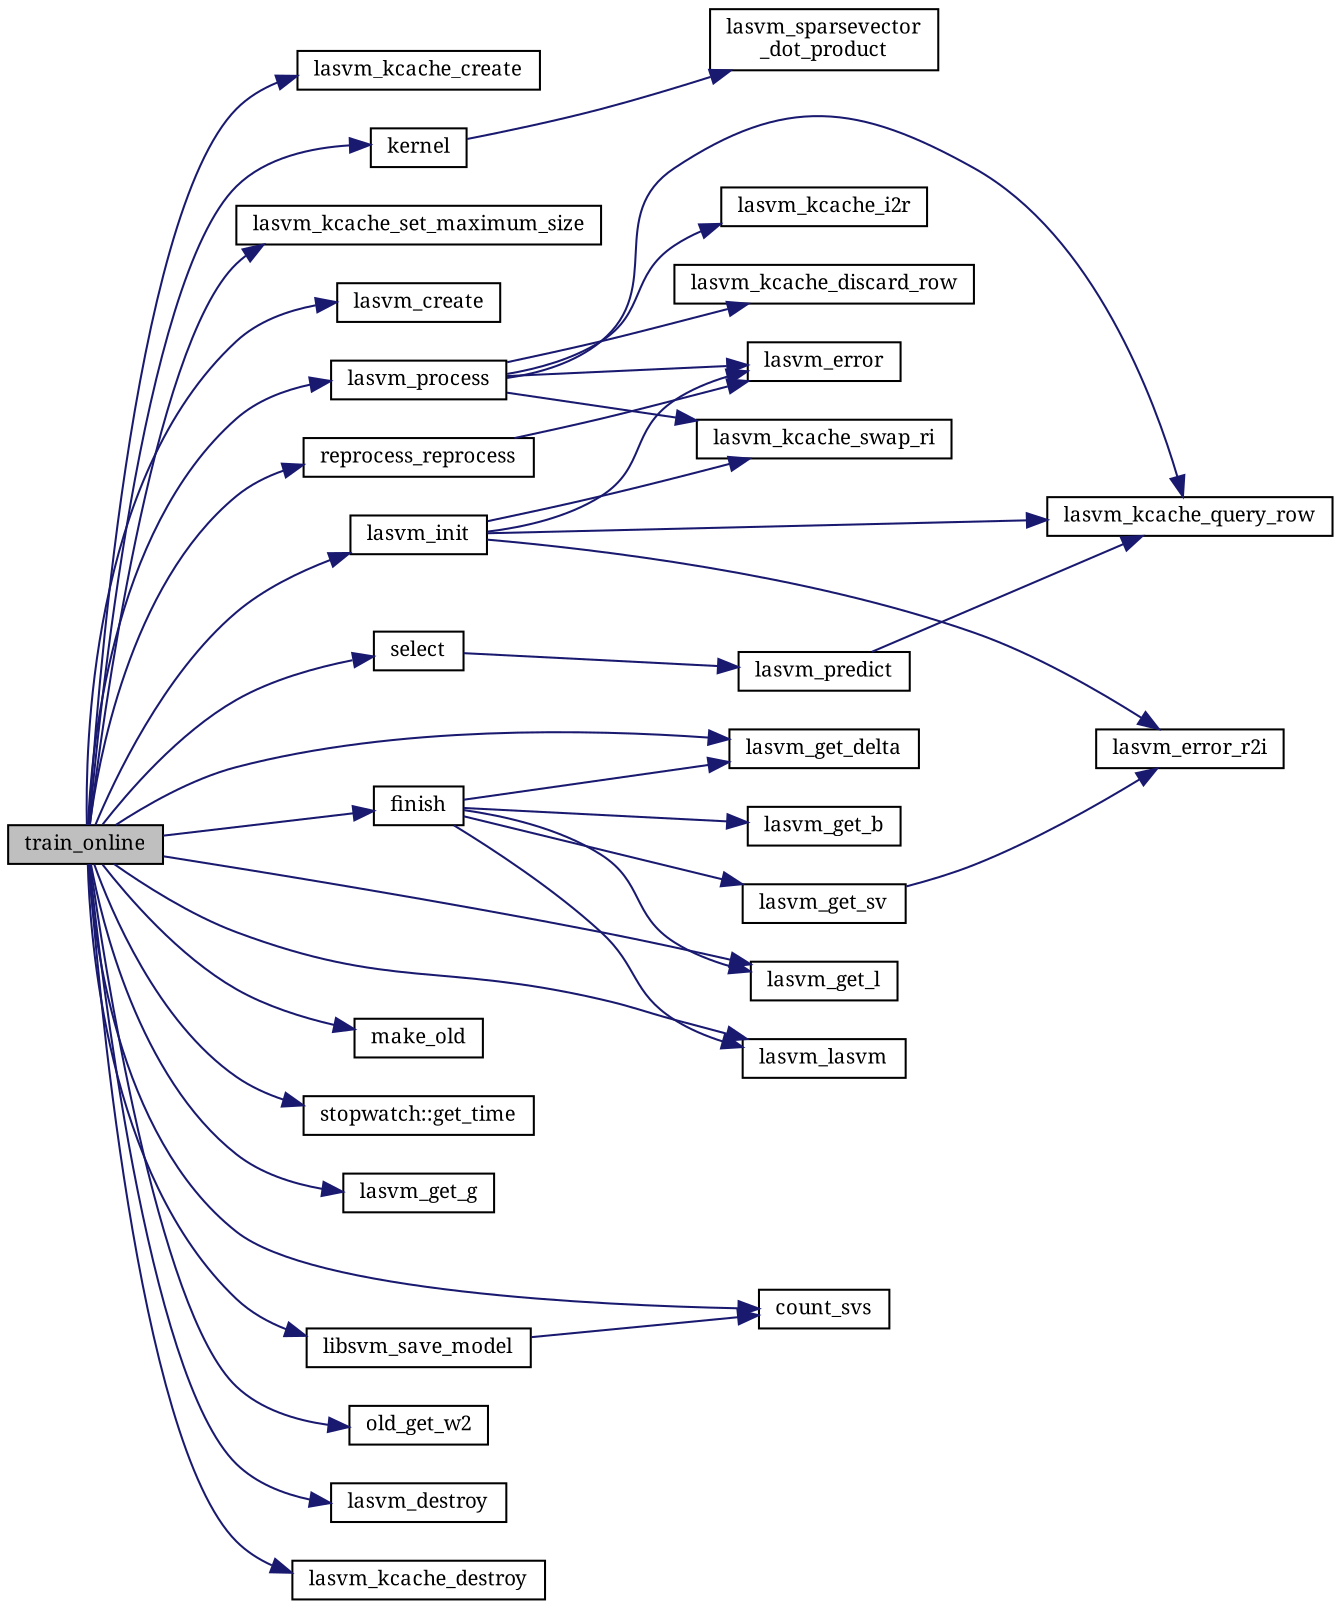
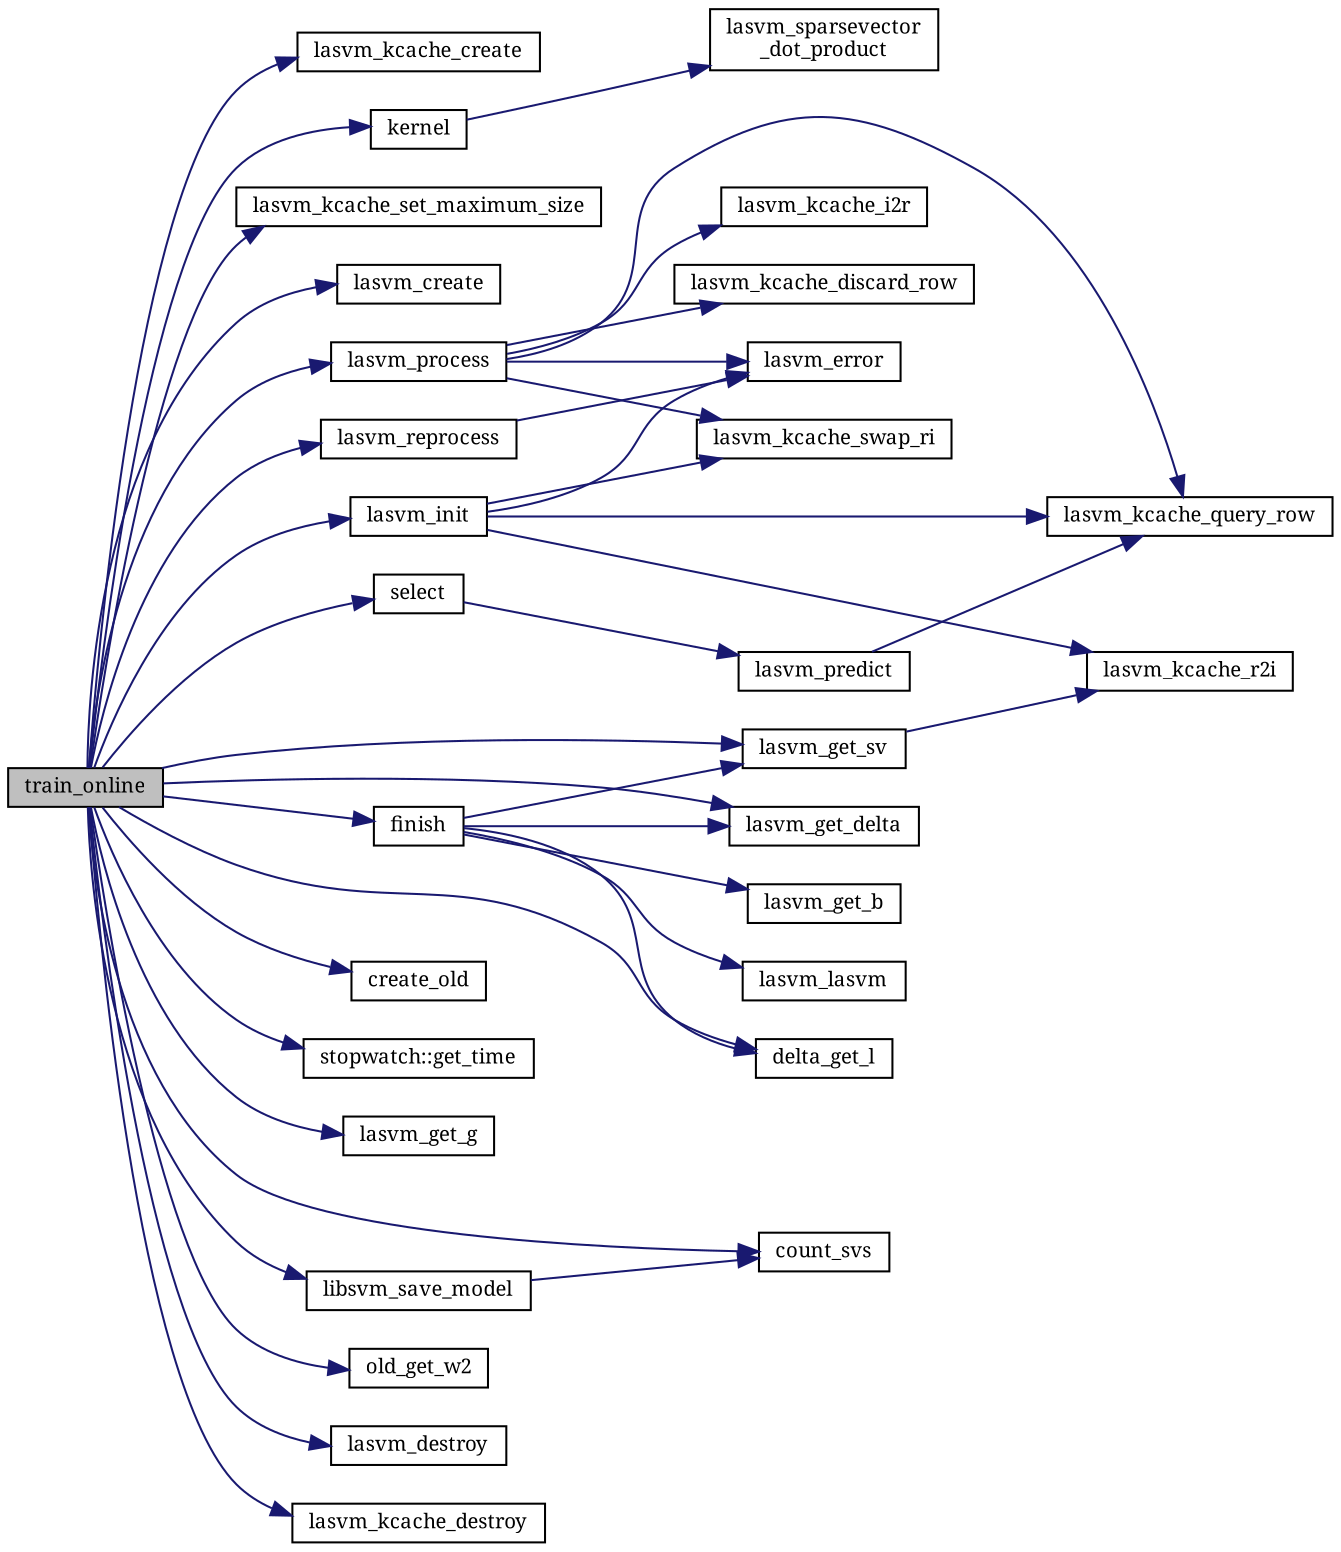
  digraph {
    fontname="Noto Serif"
    rankdir=LR
    node [color=black fillcolor=white fontname="Noto Serif" fontsize=10 shape=record style=filled]
    edge [color=midnightblue fontname="Noto Serif" fontsize=10 labelfontname=Helvetica labelfontsize=10 style=solid]
    n1 [fillcolor=grey75 fontcolor=black height=0.2 label=train_online width=0.4]
    n2 [height=0.2 label=lasvm_kcache_create width=0.4]
    n3 [height=0.2 label=kernel width=0.4]
    n4 [height=0.2 label=lasvm_kcache_set_maximum_size width=0.4]
    n5 [height=0.2 label=lasvm_create width=0.4]
    n6 [height=0.2 label=lasvm_process width=0.4]
-   n7 [height=0.2 label=make_old width=0.4]
+   n7 [height=0.2 label=create_old width=0.4]
    n8 [height=0.2 label=select width=0.4]
-   n9 [height=0.2 label=reprocess_reprocess width=0.4]
+   n9 [height=0.2 label=lasvm_reprocess width=0.4]
    n10 [height=0.2 label=lasvm_get_delta width=0.4]
-   n11 [height=0.2 label=lasvm_get_l width=0.4]
+   n11 [height=0.2 label=delta_get_l width=0.4]
    n12 [height=0.2 label="stopwatch::get_time" width=0.4]
    n13 [height=0.2 label=lasvm_get_g width=0.4]
    n14 [height=0.2 label=lasvm_get_sv width=0.4]
    n15 [height=0.2 label=finish width=0.4]
    n16 [height=0.2 label=libsvm_save_model width=0.4]
    n17 [height=0.2 label=count_svs width=0.4]
    n18 [height=0.2 label=lasvm_init width=0.4]
    n19 [height=0.2 label=old_get_w2 width=0.4]
    n20 [height=0.2 label=lasvm_destroy width=0.4]
    n21 [height=0.2 label=lasvm_kcache_destroy width=0.4]
    n22 [height=0.2 label="lasvm_sparsevector\l_dot_product" width=0.4]
    n23 [height=0.2 label=lasvm_error width=0.4]
    n24 [height=0.2 label=lasvm_kcache_i2r width=0.4]
    n25 [height=0.2 label=lasvm_kcache_query_row width=0.4]
    n26 [height=0.2 label=lasvm_kcache_discard_row width=0.4]
    n27 [height=0.2 label=lasvm_kcache_swap_ri width=0.4]
    n28 [height=0.2 label=lasvm_predict width=0.4]
-   n29 [height=0.2 label=lasvm_error_r2i width=0.4]
+   n29 [height=0.2 label=lasvm_kcache_r2i width=0.4]
    n30 [height=0.2 label=lasvm_lasvm width=0.4]
    n31 [height=0.2 label=lasvm_get_b width=0.4]
    n1 -> n2
    n1 -> n3
    n1 -> n4
    n1 -> n5
    n1 -> n6
    n1 -> n7
    n1 -> n8
    n1 -> n9
    n1 -> n10
    n1 -> n11
    n1 -> n12
    n1 -> n13
-   n1 -> n30
+   n1 -> n14
    n1 -> n15
    n1 -> n16
    n1 -> n17
    n1 -> n18
    n1 -> n19
    n1 -> n20
    n1 -> n21
    n3 -> n22
    n6 -> n23
    n6 -> n24
    n6 -> n25
    n6 -> n26
    n6 -> n27
    n8 -> n28
    n9 -> n23
    n14 -> n29
    n15 -> n10
    n15 -> n11
    n15 -> n14
    n15 -> n30
    n15 -> n31
    n16 -> n17
    n18 -> n23
    n18 -> n25
    n18 -> n27
    n18 -> n29
    n28 -> n25
  }
